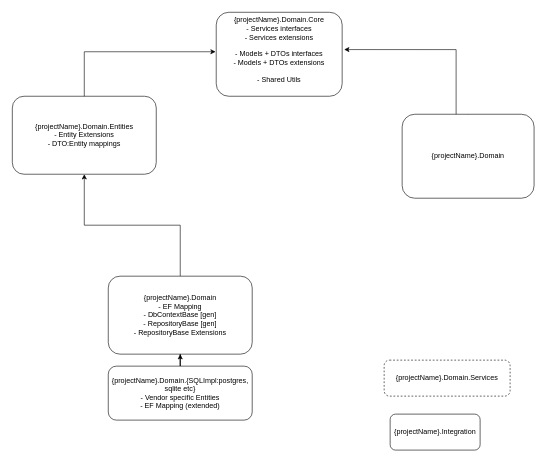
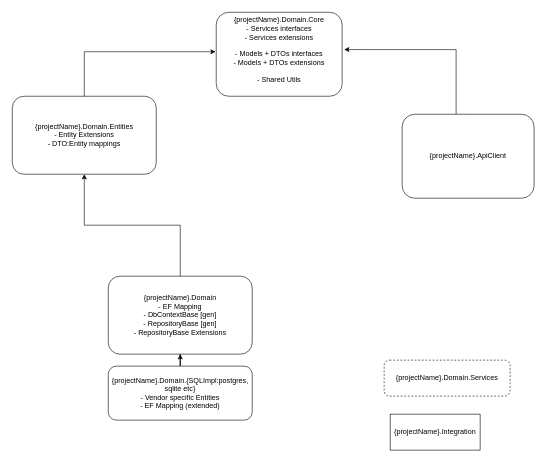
  <mxCell id="0" />
  <mxCell id="1" parent="0" />
  <mxCell id="2" style="edgeStyle=orthogonalEdgeStyle;rounded=0;orthogonalLoop=1;jettySize=auto;html=1;entryX=0.5;entryY=1;entryDx=0;entryDy=0;" parent="1" source="3" target="11" edge="1"><mxGeometry relative="1" as="geometry" /></mxCell>
  <mxCell id="3" value="{projectName}.Domain&lt;div&gt;&lt;div&gt;- EF Mapping&lt;/div&gt;&lt;/div&gt;&lt;div&gt;- DbContextBase [gen]&lt;/div&gt;&lt;div&gt;- RepositoryBase &lt;span style=&quot;background-color: initial;&quot;&gt;[gen]&lt;/span&gt;&lt;/div&gt;&lt;div&gt;- RepositoryBase Extensions&lt;/div&gt;" style="rounded=1;whiteSpace=wrap;html=1;" parent="1" vertex="1"><mxGeometry x="180" y="460" width="240" height="130" as="geometry" /></mxCell>
  <mxCell id="4" value="{projectName}.Domain.Core&lt;div&gt;- Services interfaces&lt;/div&gt;&lt;div&gt;- Services extensions&lt;br&gt;&lt;/div&gt;&lt;div&gt;&lt;br&gt;&lt;/div&gt;&lt;div&gt;- Models + DTOs interfaces&lt;/div&gt;&lt;div&gt;&lt;span style=&quot;background-color: initial;&quot;&gt;- Models + DTOs extensions&lt;/span&gt;&lt;/div&gt;&lt;div&gt;&lt;span style=&quot;background-color: initial;&quot;&gt;&lt;br&gt;&lt;/span&gt;&lt;/div&gt;&lt;div&gt;&lt;span style=&quot;background-color: initial;&quot;&gt;- Shared Utils&lt;/span&gt;&lt;/div&gt;&lt;div&gt;&lt;br&gt;&lt;/div&gt;" style="rounded=1;whiteSpace=wrap;html=1;" parent="1" vertex="1"><mxGeometry x="360" y="20" width="210" height="140" as="geometry" /></mxCell>
  <mxCell id="5" value="{projectName}.Domain.Services" style="rounded=1;whiteSpace=wrap;html=1;dashed=1;" parent="1" vertex="1"><mxGeometry x="640" y="600" width="210" height="60" as="geometry" /></mxCell>
- <mxCell id="6" value="{projectName}.Integration" style="rounded=1;whiteSpace=wrap;html=1;" parent="1" vertex="1"><mxGeometry x="650" y="690" width="150" height="60" as="geometry" /></mxCell>
+ <mxCell id="6" value="{projectName}.Integration" style="whiteSpace=wrap;html=1;rounded=0;" parent="1" vertex="1"><mxGeometry x="650" y="690" width="150" height="60" as="geometry" /></mxCell>
  <mxCell id="7" style="edgeStyle=orthogonalEdgeStyle;rounded=0;orthogonalLoop=1;jettySize=auto;html=1;entryX=0.5;entryY=1;entryDx=0;entryDy=0;" parent="1" source="8" target="3" edge="1"><mxGeometry relative="1" as="geometry" /></mxCell>
  <mxCell id="8" value="{projectName}.Domain.{SQLImpl:postgres, sqlite etc}&lt;div&gt;- Vendor specific Entities&lt;br&gt;&lt;div&gt;- EF Mapping (extended)&lt;/div&gt;&lt;/div&gt;" style="rounded=1;whiteSpace=wrap;html=1;" parent="1" vertex="1"><mxGeometry x="180" y="610" width="240" height="90" as="geometry" /></mxCell>
  <mxCell id="9" style="edgeStyle=orthogonalEdgeStyle;rounded=0;orthogonalLoop=1;jettySize=auto;html=1;exitX=0.5;exitY=0;exitDx=0;exitDy=0;entryX=1.016;entryY=0.444;entryDx=0;entryDy=0;entryPerimeter=0;" parent="1" source="10" target="4" edge="1"><mxGeometry relative="1" as="geometry"><Array as="points"><mxPoint x="760" y="262" /></Array></mxGeometry></mxCell>
- <mxCell id="10" value="{projectName}.Domain" style="rounded=1;whiteSpace=wrap;html=1;" parent="1" vertex="1"><mxGeometry x="670" y="190" width="220" height="140" as="geometry" /></mxCell>
+ <mxCell id="10" value="{projectName}.ApiClient" style="rounded=1;whiteSpace=wrap;html=1;" parent="1" vertex="1"><mxGeometry x="670" y="190" width="220" height="140" as="geometry" /></mxCell>
  <mxCell id="11" value="{projectName}.Domain.Entities&lt;div&gt;- Entity Extensions&lt;br&gt;&lt;/div&gt;&lt;div&gt;- DTO:Entity mappings&lt;/div&gt;" style="rounded=1;whiteSpace=wrap;html=1;" vertex="1" parent="1"><mxGeometry x="20" y="160" width="240" height="130" as="geometry" /></mxCell>
  <mxCell id="12" style="edgeStyle=orthogonalEdgeStyle;rounded=0;orthogonalLoop=1;jettySize=auto;html=1;exitX=0.5;exitY=0;exitDx=0;exitDy=0;entryX=-0.005;entryY=0.47;entryDx=0;entryDy=0;entryPerimeter=0;" edge="1" parent="1" source="11" target="4"><mxGeometry relative="1" as="geometry" /></mxCell>
